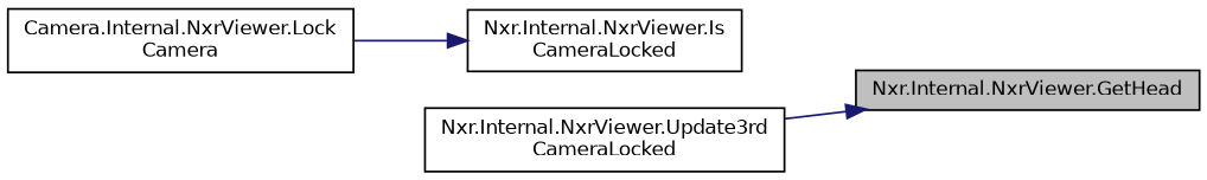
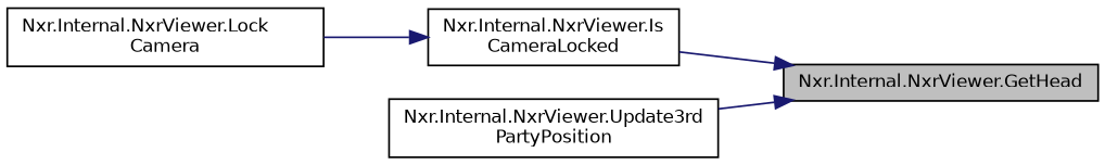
  digraph {
    rankdir=RL
    node [color=black fillcolor=white fontname=Helvetica fontsize=10 shape=record style=filled]
    edge [color=midnightblue dir=back fontname=Helvetica fontsize=10 labelfontname=Helvetica labelfontsize=10 style=solid]
    n1 [fillcolor=grey75 fontcolor=black height=0.2 label="Nxr.Internal.NxrViewer.GetHead" width=0.4]
    n2 [height=0.2 label="Nxr.Internal.NxrViewer.Is\lCameraLocked" width=0.4]
-   n3 [height=0.2 label="Nxr.Internal.NxrViewer.Update3rd\lCameraLocked" width=0.4]
-   n4 [height=0.2 label="Camera.Internal.NxrViewer.Lock\lCamera" width=0.4]
+   n3 [height=0.2 label="Nxr.Internal.NxrViewer.Update3rd\lPartyPosition" width=0.4]
+   n4 [height=0.2 label="Nxr.Internal.NxrViewer.Lock\lCamera" width=0.4]
+   n1 -> n2
    n1 -> n3
    n2 -> n4
  }
